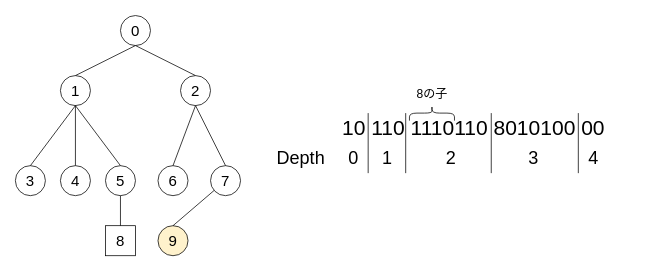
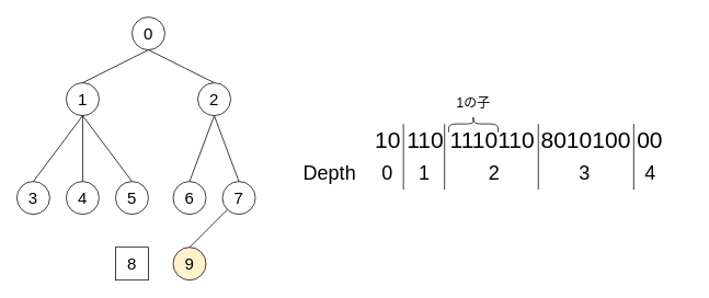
  <mxCell id="0" />
  <mxCell id="1" parent="0" />
  <mxCell id="2" value="&lt;font style=&quot;font-size: 20px;&quot;&gt;0&lt;/font&gt;" style="ellipse;whiteSpace=wrap;html=1;aspect=fixed;" parent="1" vertex="1"><mxGeometry x="160" y="20" width="40" height="40" as="geometry" /></mxCell>
  <mxCell id="3" value="&lt;font style=&quot;font-size: 20px;&quot;&gt;1&lt;/font&gt;" style="ellipse;whiteSpace=wrap;html=1;aspect=fixed;" parent="1" vertex="1"><mxGeometry x="80" y="100" width="40" height="40" as="geometry" /></mxCell>
  <mxCell id="4" value="&lt;font style=&quot;font-size: 20px;&quot;&gt;5&lt;/font&gt;" style="ellipse;whiteSpace=wrap;html=1;aspect=fixed;" parent="1" vertex="1"><mxGeometry x="140" y="220" width="40" height="40" as="geometry" /></mxCell>
  <mxCell id="5" value="&lt;font style=&quot;font-size: 20px;&quot;&gt;3&lt;/font&gt;" style="ellipse;whiteSpace=wrap;html=1;aspect=fixed;" parent="1" vertex="1"><mxGeometry x="20" y="220" width="40" height="40" as="geometry" /></mxCell>
  <mxCell id="6" value="&lt;font style=&quot;font-size: 20px;&quot;&gt;4&lt;/font&gt;" style="ellipse;whiteSpace=wrap;html=1;aspect=fixed;" parent="1" vertex="1"><mxGeometry x="80" y="220" width="40" height="40" as="geometry" /></mxCell>
  <mxCell id="7" value="&lt;font style=&quot;font-size: 20px;&quot;&gt;2&lt;/font&gt;" style="ellipse;whiteSpace=wrap;html=1;aspect=fixed;" parent="1" vertex="1"><mxGeometry x="240" y="100" width="40" height="40" as="geometry" /></mxCell>
- <mxCell id="8" value="&lt;font style=&quot;font-size: 20px;&quot;&gt;7&lt;/font&gt;" style="ellipse;whiteSpace=wrap;html=1;aspect=fixed;" parent="1" vertex="1"><mxGeometry x="280" y="220" width="40" height="40" as="geometry" /></mxCell>
+ <mxCell id="8" value="&lt;font style=&quot;font-size: 20px;&quot;&gt;7&lt;/font&gt;" style="ellipse;whiteSpace=wrap;html=1;aspect=fixed;" parent="1" vertex="1"><mxGeometry x="270" y="220" width="40" height="40" as="geometry" /></mxCell>
  <mxCell id="9" value="&lt;font style=&quot;font-size: 20px;&quot;&gt;6&lt;/font&gt;" style="ellipse;whiteSpace=wrap;html=1;aspect=fixed;" parent="1" vertex="1"><mxGeometry x="210" y="220" width="40" height="40" as="geometry" /></mxCell>
  <mxCell id="10" value="&lt;font style=&quot;font-size: 20px;&quot;&gt;8&lt;/font&gt;" style="whiteSpace=wrap;html=1;aspect=fixed;rounded=0;" parent="1" vertex="1"><mxGeometry x="140" y="300" width="40" height="40" as="geometry" /></mxCell>
  <mxCell id="11" value="&lt;font style=&quot;font-size: 20px;&quot;&gt;9&lt;/font&gt;" style="ellipse;whiteSpace=wrap;html=1;aspect=fixed;fillColor=#fff2cc;" parent="1" vertex="1"><mxGeometry x="210" y="300" width="40" height="40" as="geometry" /></mxCell>
  <mxCell id="12" value="" style="endArrow=none;html=1;rounded=0;entryX=0.5;entryY=1;entryDx=0;entryDy=0;exitX=0.5;exitY=0;exitDx=0;exitDy=0;" parent="1" source="3" target="2" edge="1"><mxGeometry width="50" height="50" relative="1" as="geometry"><mxPoint x="130" y="120" as="sourcePoint" /><mxPoint x="180" y="70" as="targetPoint" /></mxGeometry></mxCell>
  <mxCell id="13" value="" style="endArrow=none;html=1;rounded=0;entryX=0.5;entryY=1;entryDx=0;entryDy=0;exitX=0.5;exitY=0;exitDx=0;exitDy=0;" parent="1" source="7" target="2" edge="1"><mxGeometry width="50" height="50" relative="1" as="geometry"><mxPoint x="200" y="150" as="sourcePoint" /><mxPoint x="250" y="100" as="targetPoint" /></mxGeometry></mxCell>
  <mxCell id="14" value="" style="endArrow=none;html=1;rounded=0;entryX=0.5;entryY=1;entryDx=0;entryDy=0;exitX=0.5;exitY=0;exitDx=0;exitDy=0;" parent="1" source="5" target="3" edge="1"><mxGeometry width="50" height="50" relative="1" as="geometry"><mxPoint x="-40" y="250" as="sourcePoint" /><mxPoint x="10" y="200" as="targetPoint" /></mxGeometry></mxCell>
  <mxCell id="15" value="" style="endArrow=none;html=1;rounded=0;entryX=0.5;entryY=1;entryDx=0;entryDy=0;exitX=0.5;exitY=0;exitDx=0;exitDy=0;" parent="1" source="6" target="3" edge="1"><mxGeometry width="50" height="50" relative="1" as="geometry"><mxPoint x="80" y="210" as="sourcePoint" /><mxPoint x="130" y="160" as="targetPoint" /></mxGeometry></mxCell>
  <mxCell id="16" value="" style="endArrow=none;html=1;rounded=0;entryX=0.5;entryY=1;entryDx=0;entryDy=0;exitX=0.5;exitY=0;exitDx=0;exitDy=0;" parent="1" source="4" target="3" edge="1"><mxGeometry width="50" height="50" relative="1" as="geometry"><mxPoint x="130" y="200" as="sourcePoint" /><mxPoint x="180" y="150" as="targetPoint" /></mxGeometry></mxCell>
  <mxCell id="17" value="" style="endArrow=none;html=1;rounded=0;entryX=0.5;entryY=1;entryDx=0;entryDy=0;exitX=0.5;exitY=0;exitDx=0;exitDy=0;" parent="1" source="9" target="7" edge="1"><mxGeometry width="50" height="50" relative="1" as="geometry"><mxPoint x="280" y="230" as="sourcePoint" /><mxPoint x="330" y="180" as="targetPoint" /></mxGeometry></mxCell>
  <mxCell id="18" value="" style="endArrow=none;html=1;rounded=0;entryX=0.5;entryY=1;entryDx=0;entryDy=0;exitX=0.5;exitY=0;exitDx=0;exitDy=0;" parent="1" source="8" target="7" edge="1"><mxGeometry width="50" height="50" relative="1" as="geometry"><mxPoint x="320" y="230" as="sourcePoint" /><mxPoint x="370" y="180" as="targetPoint" /></mxGeometry></mxCell>
- <mxCell id="19" value="" style="endArrow=none;html=1;rounded=0;entryX=0.5;entryY=1;entryDx=0;entryDy=0;exitX=0.5;exitY=0;exitDx=0;exitDy=0;" parent="1" source="10" target="4" edge="1"><mxGeometry width="50" height="50" relative="1" as="geometry"><mxPoint x="100" y="330" as="sourcePoint" /><mxPoint x="150" y="280" as="targetPoint" /></mxGeometry></mxCell>
  <mxCell id="20" value="" style="endArrow=none;html=1;rounded=0;exitX=0.5;exitY=0;exitDx=0;exitDy=0;" parent="1" source="11" target="8" edge="1"><mxGeometry width="50" height="50" relative="1" as="geometry"><mxPoint x="270" y="320" as="sourcePoint" /><mxPoint x="320" y="270" as="targetPoint" /></mxGeometry></mxCell>
  <mxCell id="21" value="&lt;div style=&quot;&quot;&gt;&lt;span style=&quot;background-color: initial; font-weight: normal;&quot;&gt;&lt;font style=&quot;font-size: 28px;&quot;&gt;10 110 1110110 8010100 00&lt;/font&gt;&lt;/span&gt;&lt;/div&gt;" style="text;strokeColor=none;fillColor=none;html=1;fontSize=24;fontStyle=1;verticalAlign=middle;align=center;horizontal=1;" vertex="1" parent="1"><mxGeometry x="555" y="150" width="150" height="40" as="geometry" /></mxCell>
  <mxCell id="22" value="" style="endArrow=none;html=1;rounded=0;" edge="1" parent="1"><mxGeometry width="50" height="50" relative="1" as="geometry"><mxPoint x="490" y="230" as="sourcePoint" /><mxPoint x="490" y="150" as="targetPoint" /></mxGeometry></mxCell>
  <mxCell id="23" value="" style="endArrow=none;html=1;rounded=0;" edge="1" parent="1"><mxGeometry width="50" height="50" relative="1" as="geometry"><mxPoint x="540" y="230" as="sourcePoint" /><mxPoint x="540" y="150" as="targetPoint" /></mxGeometry></mxCell>
  <mxCell id="24" value="" style="endArrow=none;html=1;rounded=0;" edge="1" parent="1"><mxGeometry width="50" height="50" relative="1" as="geometry"><mxPoint x="654" y="230" as="sourcePoint" /><mxPoint x="654" y="150" as="targetPoint" /></mxGeometry></mxCell>
  <mxCell id="25" value="" style="endArrow=none;html=1;rounded=0;" edge="1" parent="1"><mxGeometry width="50" height="50" relative="1" as="geometry"><mxPoint x="770" y="230" as="sourcePoint" /><mxPoint x="770" y="150" as="targetPoint" /></mxGeometry></mxCell>
  <mxCell id="26" value="&lt;span style=&quot;font-weight: normal;&quot;&gt;Depth&lt;/span&gt;" style="text;strokeColor=none;fillColor=none;html=1;fontSize=24;fontStyle=1;verticalAlign=middle;align=center;" vertex="1" parent="1"><mxGeometry x="350" y="190" width="100" height="40" as="geometry" /></mxCell>
  <mxCell id="27" value="&lt;span style=&quot;font-weight: normal;&quot;&gt;0&lt;/span&gt;" style="text;strokeColor=none;fillColor=none;html=1;fontSize=24;fontStyle=1;verticalAlign=middle;align=center;" vertex="1" parent="1"><mxGeometry x="420" y="190" width="100" height="40" as="geometry" /></mxCell>
  <mxCell id="28" value="&lt;span style=&quot;font-weight: normal;&quot;&gt;1&lt;/span&gt;" style="text;strokeColor=none;fillColor=none;html=1;fontSize=24;fontStyle=1;verticalAlign=middle;align=center;" vertex="1" parent="1"><mxGeometry x="465" y="190" width="100" height="40" as="geometry" /></mxCell>
  <mxCell id="29" value="&lt;span style=&quot;font-weight: normal;&quot;&gt;2&lt;/span&gt;" style="text;strokeColor=none;fillColor=none;html=1;fontSize=24;fontStyle=1;verticalAlign=middle;align=center;" vertex="1" parent="1"><mxGeometry x="550" y="190" width="100" height="40" as="geometry" /></mxCell>
  <mxCell id="30" value="&lt;span style=&quot;font-weight: normal;&quot;&gt;3&lt;/span&gt;" style="text;strokeColor=none;fillColor=none;html=1;fontSize=24;fontStyle=1;verticalAlign=middle;align=center;" vertex="1" parent="1"><mxGeometry x="660" y="190" width="100" height="40" as="geometry" /></mxCell>
  <mxCell id="31" value="&lt;span style=&quot;font-weight: normal;&quot;&gt;4&lt;/span&gt;" style="text;strokeColor=none;fillColor=none;html=1;fontSize=24;fontStyle=1;verticalAlign=middle;align=center;" vertex="1" parent="1"><mxGeometry x="740" y="190" width="100" height="40" as="geometry" /></mxCell>
  <mxCell id="32" value="" style="shape=curlyBracket;whiteSpace=wrap;html=1;rounded=1;labelPosition=left;verticalLabelPosition=middle;align=center;verticalAlign=middle;direction=south;size=0.5;" vertex="1" parent="1"><mxGeometry x="545" y="140" width="60" height="20" as="geometry" /></mxCell>
- <mxCell id="33" value="&lt;div&gt;&lt;font style=&quot;font-size: 16px;&quot;&gt;8の子&lt;/font&gt;&lt;/div&gt;" style="text;html=1;align=center;verticalAlign=middle;resizable=0;points=[];autosize=1;strokeColor=none;fillColor=none;" vertex="1" parent="1"><mxGeometry x="545" y="110" width="60" height="30" as="geometry" /></mxCell>
+ <mxCell id="33" value="&lt;div&gt;&lt;font style=&quot;font-size: 16px;&quot;&gt;1の子&lt;/font&gt;&lt;/div&gt;" style="text;html=1;align=center;verticalAlign=middle;resizable=0;points=[];autosize=1;strokeColor=none;fillColor=none;" vertex="1" parent="1"><mxGeometry x="545" y="110" width="60" height="30" as="geometry" /></mxCell>
